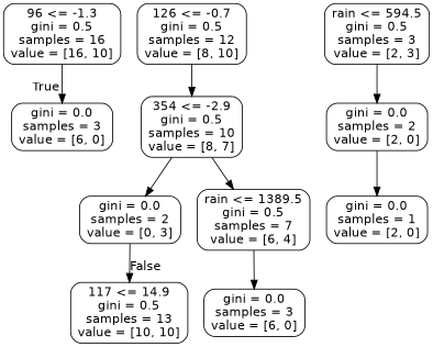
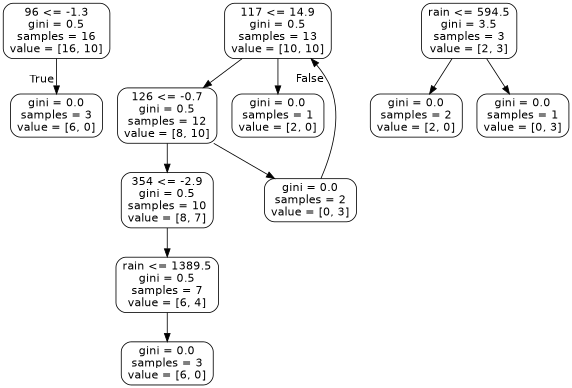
  digraph {
    node [color=black fontname=helvetica shape=box style=rounded]
    edge [fontname=helvetica]
    n1 [label="96 <= -1.3\ngini = 0.5\nsamples = 16\nvalue = [16, 10]"]
    n2 [label="gini = 0.0\nsamples = 3\nvalue = [6, 0]"]
    n3 [label="117 <= 14.9\ngini = 0.5\nsamples = 13\nvalue = [10, 10]"]
    n4 [label="126 <= -0.7\ngini = 0.5\nsamples = 12\nvalue = [8, 10]"]
    n5 [label="gini = 0.0\nsamples = 1\nvalue = [2, 0]"]
    n6 [label="354 <= -2.9\ngini = 0.5\nsamples = 10\nvalue = [8, 7]"]
    n7 [label="gini = 0.0\nsamples = 2\nvalue = [0, 3]"]
    n8 [label="rain <= 1389.5\ngini = 0.5\nsamples = 7\nvalue = [6, 4]"]
    n9 [label="gini = 0.0\nsamples = 3\nvalue = [6, 0]"]
-   n10 [label="rain <= 594.5\ngini = 0.5\nsamples = 3\nvalue = [2, 3]"]
+   n10 [label="rain <= 594.5\ngini = 3.5\nsamples = 3\nvalue = [2, 3]"]
    n11 [label="gini = 0.0\nsamples = 2\nvalue = [2, 0]"]
+   n12 [label="gini = 0.0\nsamples = 1\nvalue = [0, 3]"]
    n1 -> n2 [headlabel=True labelangle=45 labeldistance=2.5]
-   n11 -> n5
+   n3 -> n4
+   n3 -> n5
    n4 -> n6
-   n6 -> n7
+   n4 -> n7
    n6 -> n8
    n7 -> n3 [headlabel=False labelangle=-45 labeldistance=2.5]
    n8 -> n9
    n10 -> n11
+   n10 -> n12
  }
